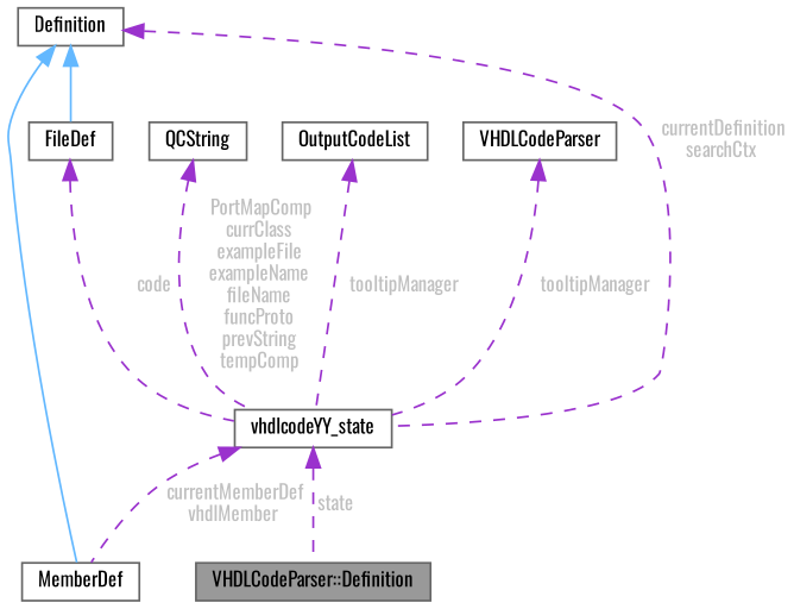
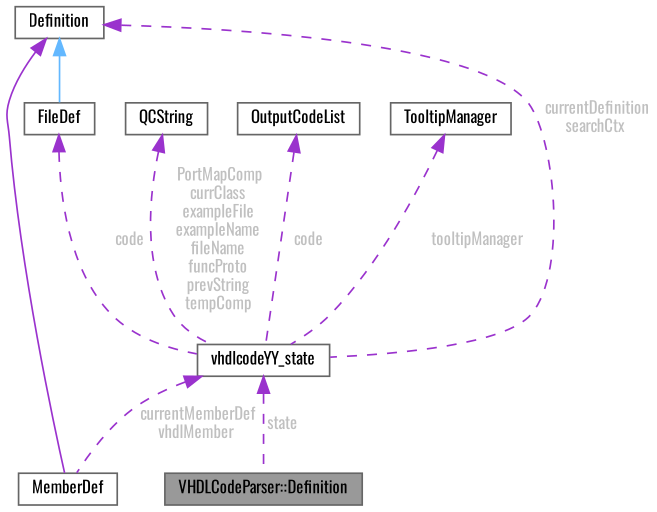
  digraph {
    fontname=Oswald
    node [color=gray40 fillcolor=white fontname=Oswald fontsize=10 shape=box style=filled]
    edge [color=darkorchid3 dir=back fontcolor=grey fontname=Oswald fontsize=10 labelfontname=Helvetica labelfontsize=10 style=dashed]
    n1 [fillcolor=grey60 fontcolor=black height=0.2 label="VHDLCodeParser::Definition" width=0.4]
    n2 [height=0.2 label=vhdlcodeYY_state width=0.4]
    n3 [height=0.2 label=MemberDef width=0.4]
    n4 [height=0.2 label=QCString width=0.4]
    n5 [height=0.2 label=Definition width=0.4]
    n6 [height=0.2 label=FileDef width=0.4]
    n7 [height=0.2 label=OutputCodeList width=0.4]
-   n8 [height=0.2 label=VHDLCodeParser width=0.4]
+   n8 [height=0.2 label=TooltipManager width=0.4]
    n2 -> n1 [label=" state"]
    n2 -> n3 [label=" currentMemberDef\nvhdlMember"]
    n4 -> n2 [label=" PortMapComp\ncurrClass\nexampleFile\nexampleName\nfileName\nfuncProto\nprevString\ntempComp"]
    n5 -> n2 [label=" currentDefinition\nsearchCtx"]
-   n5 -> n3 [color=steelblue1 style=solid fontcolor=""]
+   n5 -> n3 [style=solid fontcolor=""]
    n5 -> n6 [color=steelblue1 style=solid fontcolor=""]
    n6 -> n2 [label=" code"]
-   n7 -> n2 [label=" tooltipManager"]
+   n7 -> n2 [label=" code"]
    n8 -> n2 [label=" tooltipManager"]
  }
